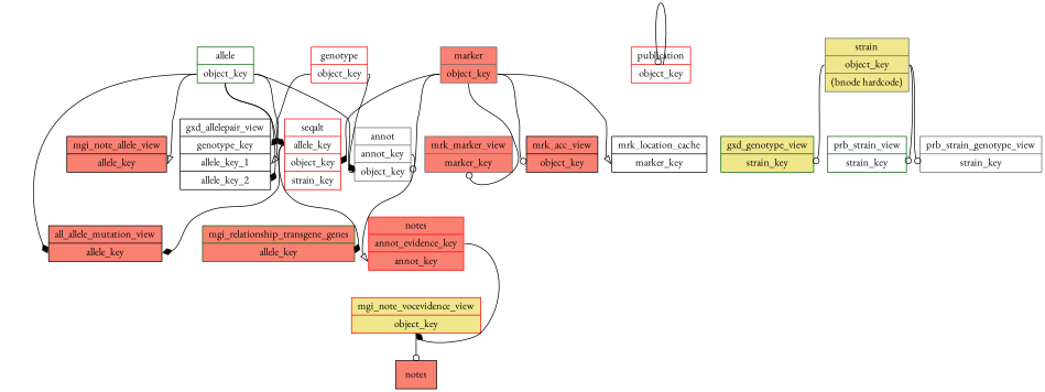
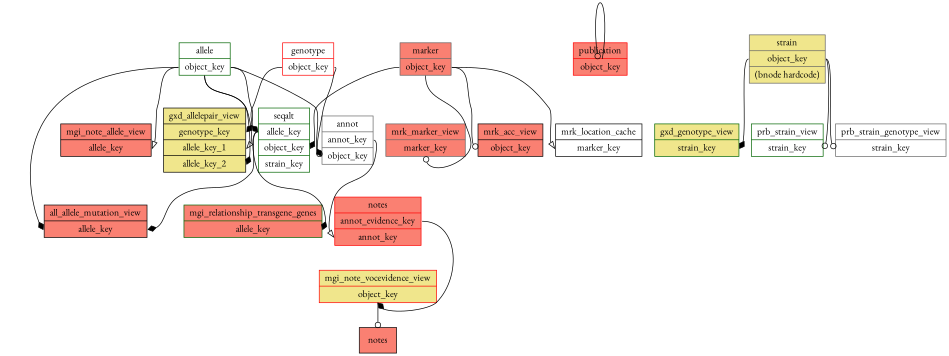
  digraph {
    fontname="EB Garamond"
    node [color=black fillcolor=salmon fontname="EB Garamond" shape=record style=filled]
    edge [arrowhead=diamond fontname="EB Garamond" headport=f0 tailport=f0]
    n1 [color=darkgreen fillcolor=white label="{allele |<f0> object_key}"]
-   n2 [color=red fillcolor=white label="{seqalt |<f0> allele_key |<f1> object_key |<f2> strain_key}"]
-   n3 [fillcolor=white label="{gxd_allelepair_view |<f0> genotype_key |<f1> allele_key_1 |<f2> allele_key_2}"]
+   n2 [color=darkgreen fillcolor=white label="{seqalt |<f0> allele_key |<f1> object_key |<f2> strain_key}"]
+   n3 [fillcolor=khaki label="{gxd_allelepair_view |<f0> genotype_key |<f1> allele_key_1 |<f2> allele_key_2}"]
    n4 [label="{all_allele_mutation_view |<f0> allele_key}"]
    n5 [color=gray40 fillcolor=white label="{annot |<f0> annot_key |<f1> object_key}"]
    n6 [label="{mgi_note_allele_view |<f0> allele_key}"]
    n7 [color=darkgreen label="{mgi_relationship_transgene_genes |<f0> allele_key}"]
    n8 [color=red label="{notes |<f0>annot_evidence_key |<f1> annot_key}"]
    n9 [color=red fillcolor=khaki label="{mgi_note_vocevidence_view| <f0> object_key}"]
    notes
    n11 [color=gray40 label="{marker |<f0> object_key}"]
    n12 [color=gray40 label="{mrk_marker_view |<f0> marker_key}"]
    n13 [label="{mrk_acc_view |<f0> object_key}"]
    n14 [fillcolor=white label="{mrk_location_cache |<f0> marker_key}"]
-   n15 [color=red fillcolor=white label="{publication |<f0> object_key}"]
+   n15 [color=red label="{publication |<f0> object_key}"]
    n16 [color=gray40 fillcolor=khaki label="{strain |<f0> object_key | (bnode hardcode)}"]
    n17 [color=darkgreen fillcolor=khaki label="{gxd_genotype_view |<f0> strain_key}"]
    n18 [color=darkgreen fillcolor=white label="{prb_strain_view |<f0> strain_key}"]
    n19 [color=gray40 fillcolor=white label="{prb_strain_genotype_view |<f0> strain_key}"]
    n20 [color=red fillcolor=white label="{genotype |<f0> object_key}"]
    n1 -> n2
    n1 -> n3 [arrowhead=onormal headport=f1]
    n1 -> n3 [headport=f2]
    n1 -> n4
    n1 -> n5 [headport=f1]
    n1 -> n6 [arrowhead=onormal]
    n2 -> n4
    n2 -> n7
    n5 -> n8 [arrowhead=onormal headport=f1]
    n8 -> n9
    n9 -> notes [arrowhead=odot headport=object_key]
    n11 -> n2 [headport=f1]
-   n11 -> n5 [arrowhead=odot headport=f1]
    n11 -> n12 [arrowhead=odot]
    n11 -> n13 [arrowhead=odot]
    n11 -> n14 [arrowhead=onormal]
    n15 -> n15 [arrowhead=odot]
-   n16 -> n17 [arrowhead=odot]
+   n16 -> n17
    n16 -> n18 [arrowhead=odot]
    n16 -> n19 [arrowhead=odot]
    n20 -> n3
    n20 -> n5 [arrowhead=odot headport=f1]
  }
